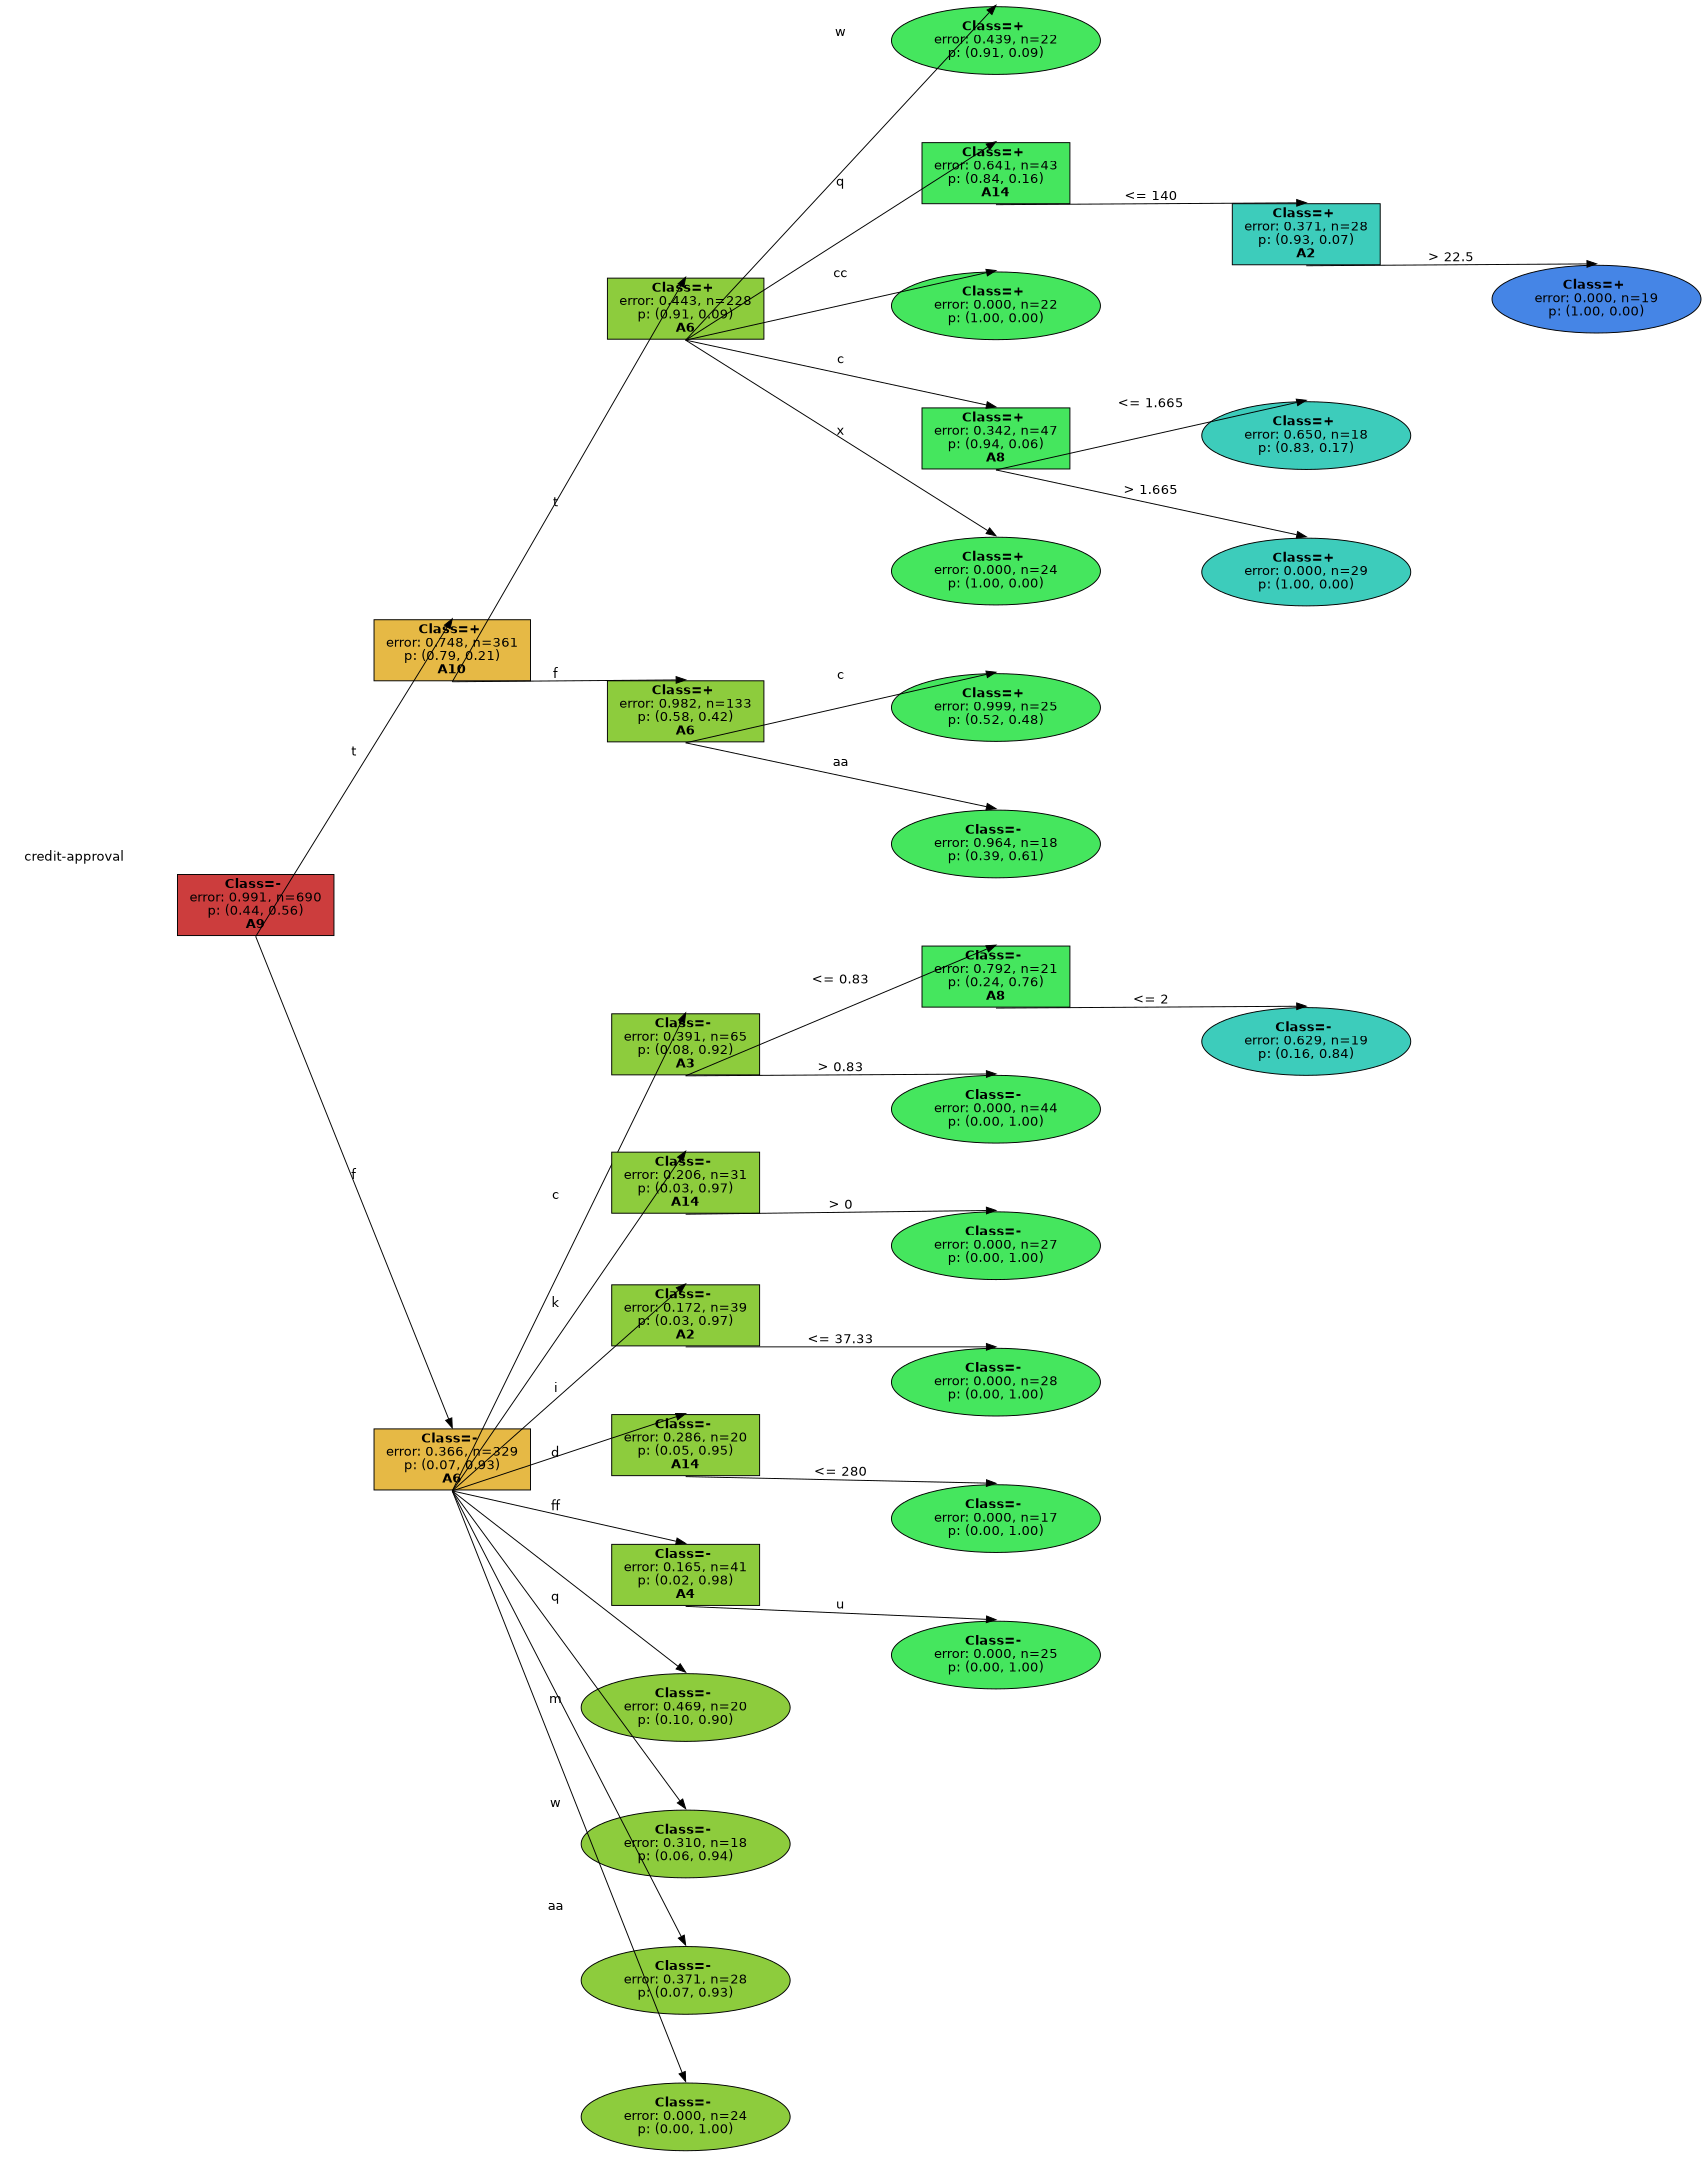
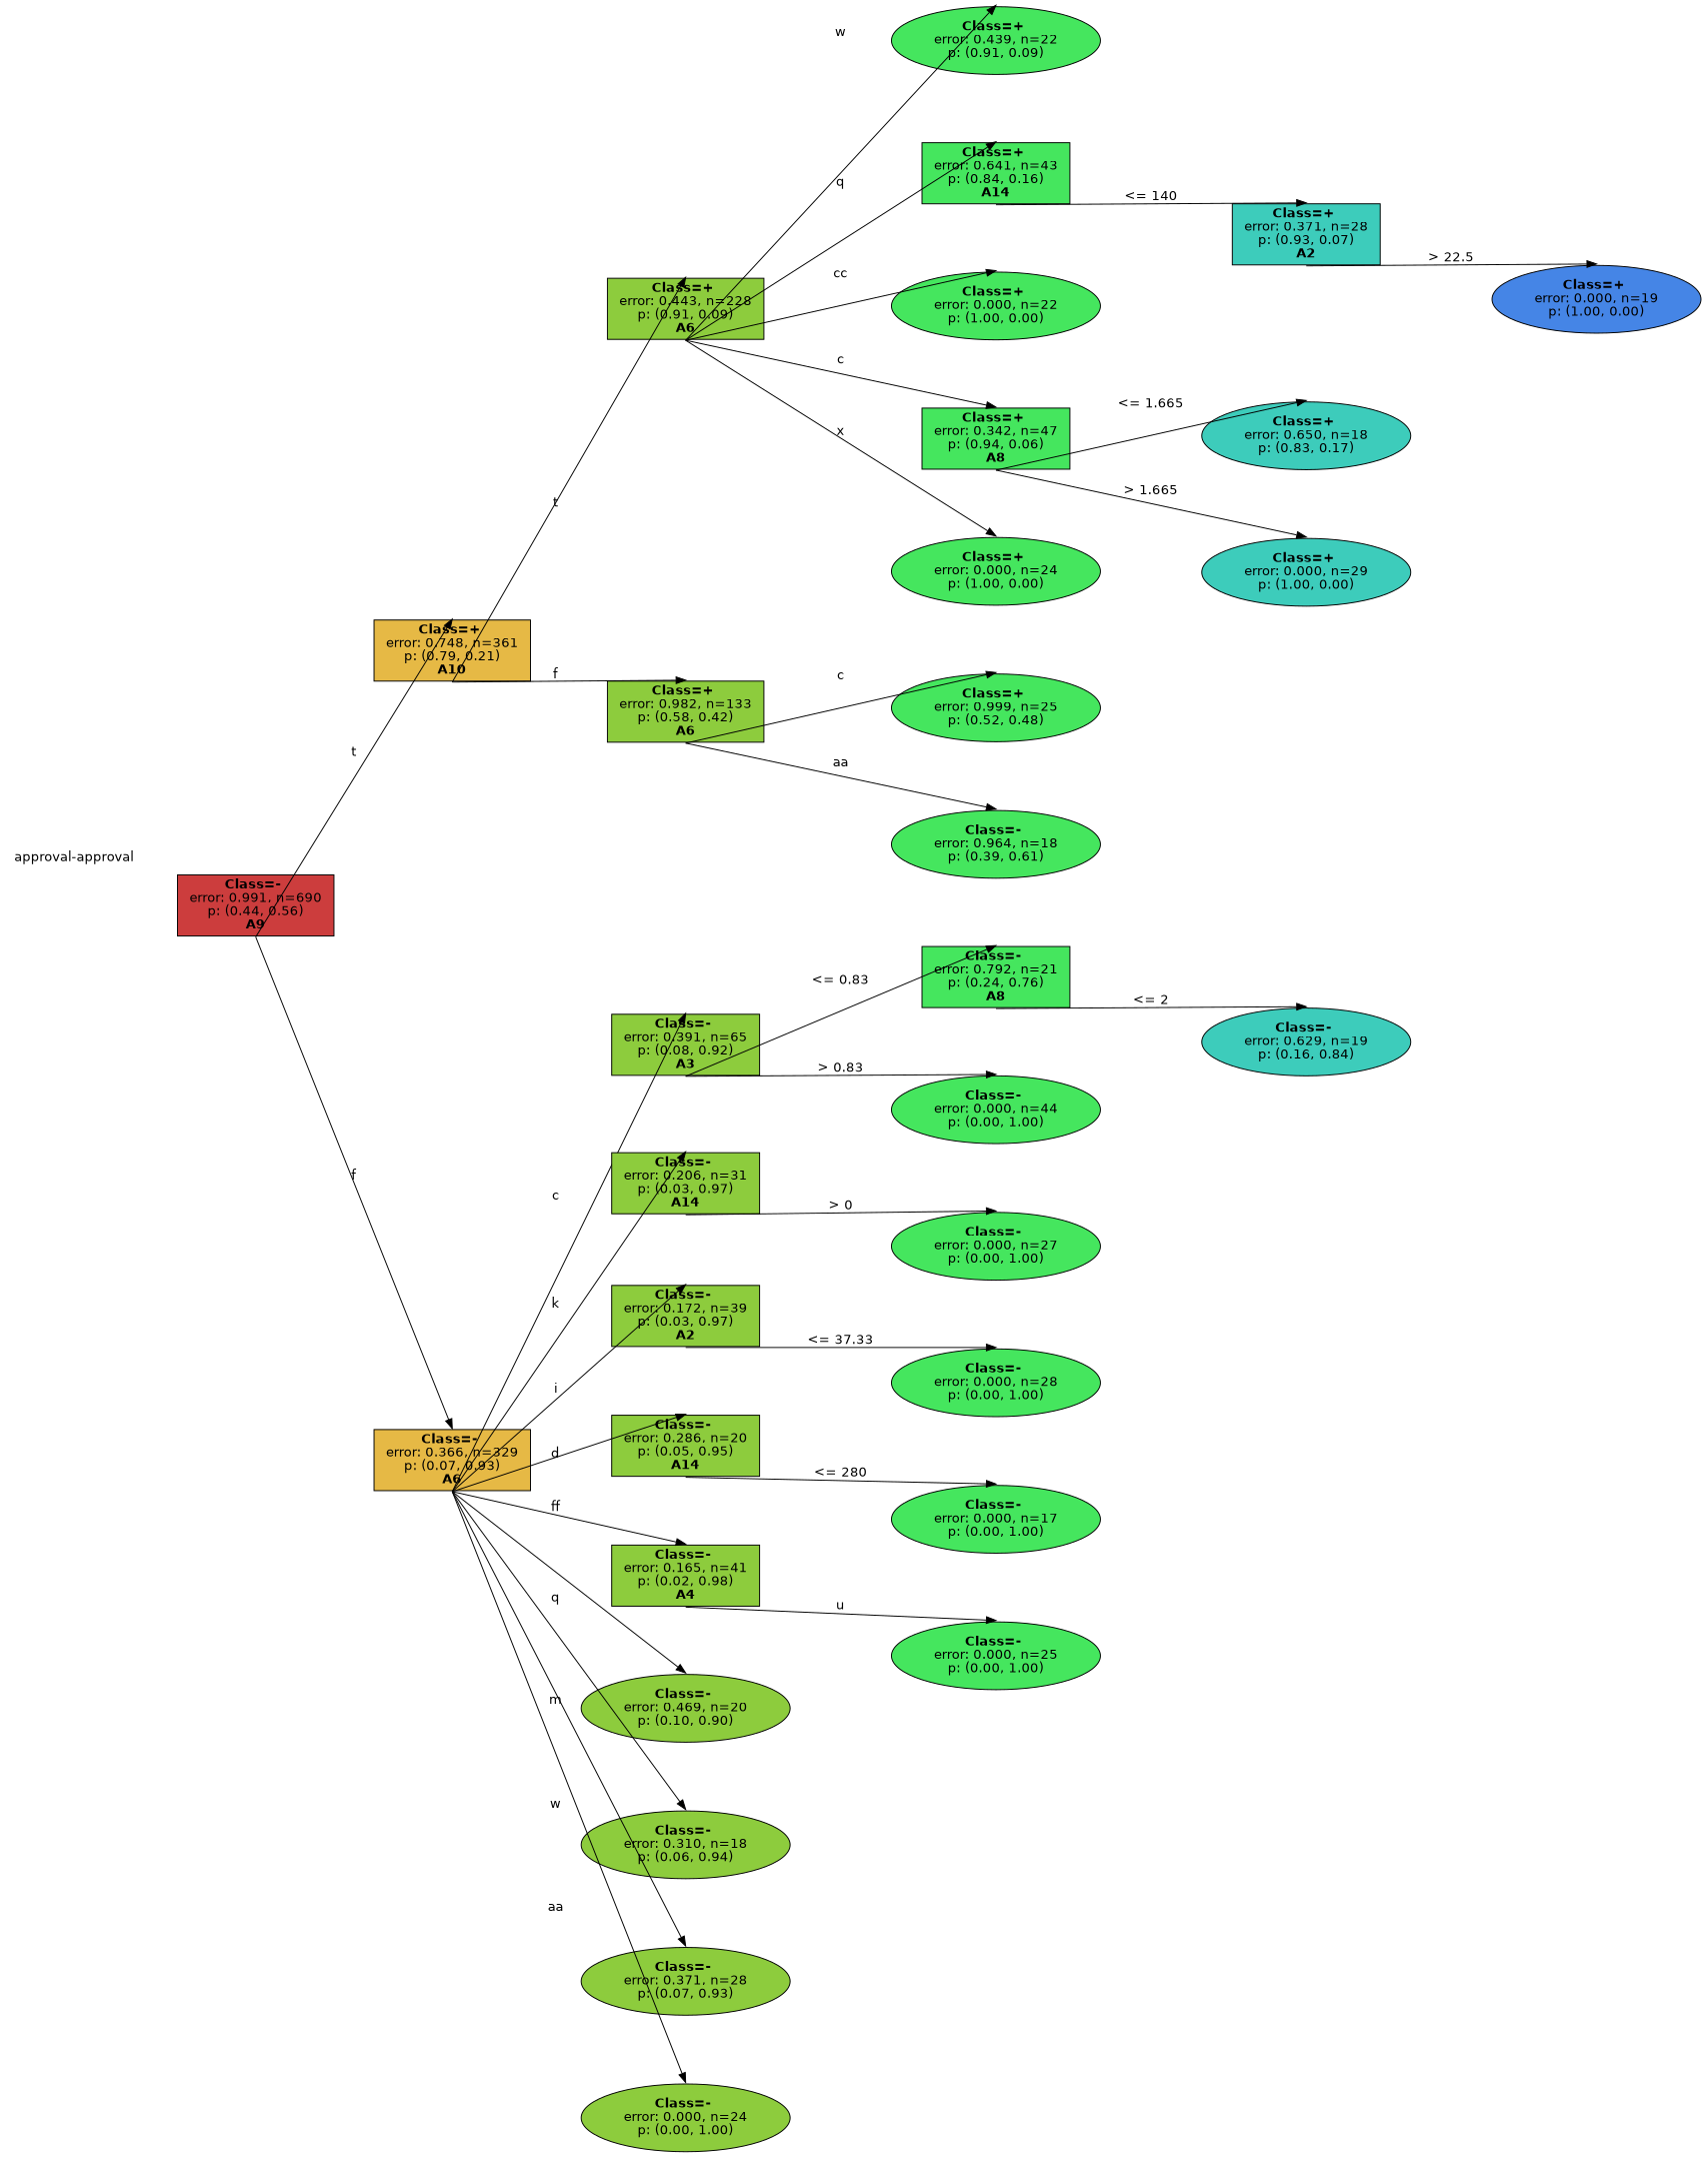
  digraph {
    nodesep=1
    ranksep=0.5
    splines=false
    rankdir=LR
    node [color=black fillcolor="0.360 0.7 0.900" fontname=helvetica shape=oval style=filled]
    edge [fontname=helvetica headport=n tailport=s]
-   n1 [fillcolor=white label="credit-approval" shape=plaintext]
+   n1 [fillcolor=white label="approval-approval" shape=plaintext]
    n2 [fillcolor="0.000 0.7 0.800" label=<<b> Class=- </b> <br/> error: 0.991, n=690 <br/> p: (0.44, 0.56) <br/><b>A9</b>> shape=rect]
    n3 [fillcolor="0.120 0.7 0.900" label=<<b> Class=+ </b> <br/> error: 0.748, n=361 <br/> p: (0.79, 0.21) <br/><b>A10</b>> shape=rect]
    n4 [fillcolor="0.120 0.7 0.900" label=<<b> Class=- </b> <br/> error: 0.366, n=329 <br/> p: (0.07, 0.93) <br/><b>A6</b>> shape=rect]
    n5 [fillcolor="0.240 0.7 0.800" label=<<b> Class=+ </b> <br/> error: 0.443, n=228 <br/> p: (0.91, 0.09) <br/><b>A6</b>> shape=rect]
    n6 [fillcolor="0.240 0.7 0.800" label=<<b> Class=+ </b> <br/> error: 0.982, n=133 <br/> p: (0.58, 0.42) <br/><b>A6</b>> shape=rect]
    n7 [label=<<b> Class=+ </b> <br/> error: 0.439, n=22 <br/> p: (0.91, 0.09) >]
    n8 [label=<<b> Class=+ </b> <br/> error: 0.641, n=43 <br/> p: (0.84, 0.16) <br/><b>A14</b>> shape=rect]
    n9 [label=<<b> Class=+ </b> <br/> error: 0.000, n=22 <br/> p: (1.00, 0.00) >]
    n10 [label=<<b> Class=+ </b> <br/> error: 0.342, n=47 <br/> p: (0.94, 0.06) <br/><b>A8</b>> shape=rect]
    n11 [label=<<b> Class=+ </b> <br/> error: 0.000, n=24 <br/> p: (1.00, 0.00) >]
    n12 [fillcolor="0.480 0.7 0.800" label=<<b> Class=+ </b> <br/> error: 0.371, n=28 <br/> p: (0.93, 0.07) <br/><b>A2</b>> shape=rect]
    n13 [fillcolor="0.600 0.7 0.900" label=<<b> Class=+ </b> <br/> error: 0.000, n=19 <br/> p: (1.00, 0.00) >]
    n14 [fillcolor="0.480 0.7 0.800" label=<<b> Class=+ </b> <br/> error: 0.650, n=18 <br/> p: (0.83, 0.17) >]
    n15 [fillcolor="0.480 0.7 0.800" label=<<b> Class=+ </b> <br/> error: 0.000, n=29 <br/> p: (1.00, 0.00) >]
    n16 [label=<<b> Class=+ </b> <br/> error: 0.999, n=25 <br/> p: (0.52, 0.48) >]
    n17 [label=<<b> Class=- </b> <br/> error: 0.964, n=18 <br/> p: (0.39, 0.61) >]
    n18 [fillcolor="0.240 0.7 0.800" label=<<b> Class=- </b> <br/> error: 0.391, n=65 <br/> p: (0.08, 0.92) <br/><b>A3</b>> shape=rect]
    n19 [fillcolor="0.240 0.7 0.800" label=<<b> Class=- </b> <br/> error: 0.206, n=31 <br/> p: (0.03, 0.97) <br/><b>A14</b>> shape=rect]
    n20 [fillcolor="0.240 0.7 0.800" label=<<b> Class=- </b> <br/> error: 0.172, n=39 <br/> p: (0.03, 0.97) <br/><b>A2</b>> shape=rect]
    n21 [fillcolor="0.240 0.7 0.800" label=<<b> Class=- </b> <br/> error: 0.286, n=20 <br/> p: (0.05, 0.95) <br/><b>A14</b>> shape=rect]
    n22 [fillcolor="0.240 0.7 0.800" label=<<b> Class=- </b> <br/> error: 0.165, n=41 <br/> p: (0.02, 0.98) <br/><b>A4</b>> shape=rect]
    n23 [fillcolor="0.240 0.7 0.800" label=<<b> Class=- </b> <br/> error: 0.469, n=20 <br/> p: (0.10, 0.90) >]
    n24 [fillcolor="0.240 0.7 0.800" label=<<b> Class=- </b> <br/> error: 0.310, n=18 <br/> p: (0.06, 0.94) >]
    n25 [fillcolor="0.240 0.7 0.800" label=<<b> Class=- </b> <br/> error: 0.371, n=28 <br/> p: (0.07, 0.93) >]
    n26 [fillcolor="0.240 0.7 0.800" label=<<b> Class=- </b> <br/> error: 0.000, n=24 <br/> p: (0.00, 1.00) >]
    n27 [label=<<b> Class=- </b> <br/> error: 0.792, n=21 <br/> p: (0.24, 0.76) <br/><b>A8</b>> shape=rect]
    n28 [label=<<b> Class=- </b> <br/> error: 0.000, n=44 <br/> p: (0.00, 1.00) >]
    n29 [fillcolor="0.480 0.7 0.800" label=<<b> Class=- </b> <br/> error: 0.629, n=19 <br/> p: (0.16, 0.84) >]
    n30 [label=<<b> Class=- </b> <br/> error: 0.000, n=27 <br/> p: (0.00, 1.00) >]
    n31 [label=<<b> Class=- </b> <br/> error: 0.000, n=28 <br/> p: (0.00, 1.00) >]
    n32 [label=<<b> Class=- </b> <br/> error: 0.000, n=17 <br/> p: (0.00, 1.00) >]
    n33 [label=<<b> Class=- </b> <br/> error: 0.000, n=25 <br/> p: (0.00, 1.00) >]
    n1 -> n2 [style=invis]
    n2 -> n3 [label=t]
    n2 -> n4 [label=f]
    n3 -> n5 [label=t]
    n3 -> n6 [label=f]
    n4 -> n18 [label=c]
    n4 -> n19 [label=k]
    n4 -> n20 [label=i]
    n4 -> n21 [label=d]
    n4 -> n22 [label=ff]
    n4 -> n23 [label=q]
    n4 -> n24 [label=m]
    n4 -> n25 [label=w]
    n4 -> n26 [label=aa]
    n5 -> n7 [label=w]
    n5 -> n8 [label=q]
    n5 -> n9 [label=cc]
    n5 -> n10 [label=c]
    n5 -> n11 [label=x]
    n6 -> n16 [label=c]
    n6 -> n17 [label=aa]
    n8 -> n12 [label="<= 140"]
    n10 -> n14 [label="<= 1.665"]
    n10 -> n15 [label="> 1.665"]
    n12 -> n13 [label="> 22.5"]
    n18 -> n27 [label="<= 0.83"]
    n18 -> n28 [label="> 0.83"]
    n19 -> n30 [label="> 0"]
    n20 -> n31 [label="<= 37.33"]
    n21 -> n32 [label="<= 280"]
    n22 -> n33 [label=u]
    n27 -> n29 [label="<= 2"]
  }
